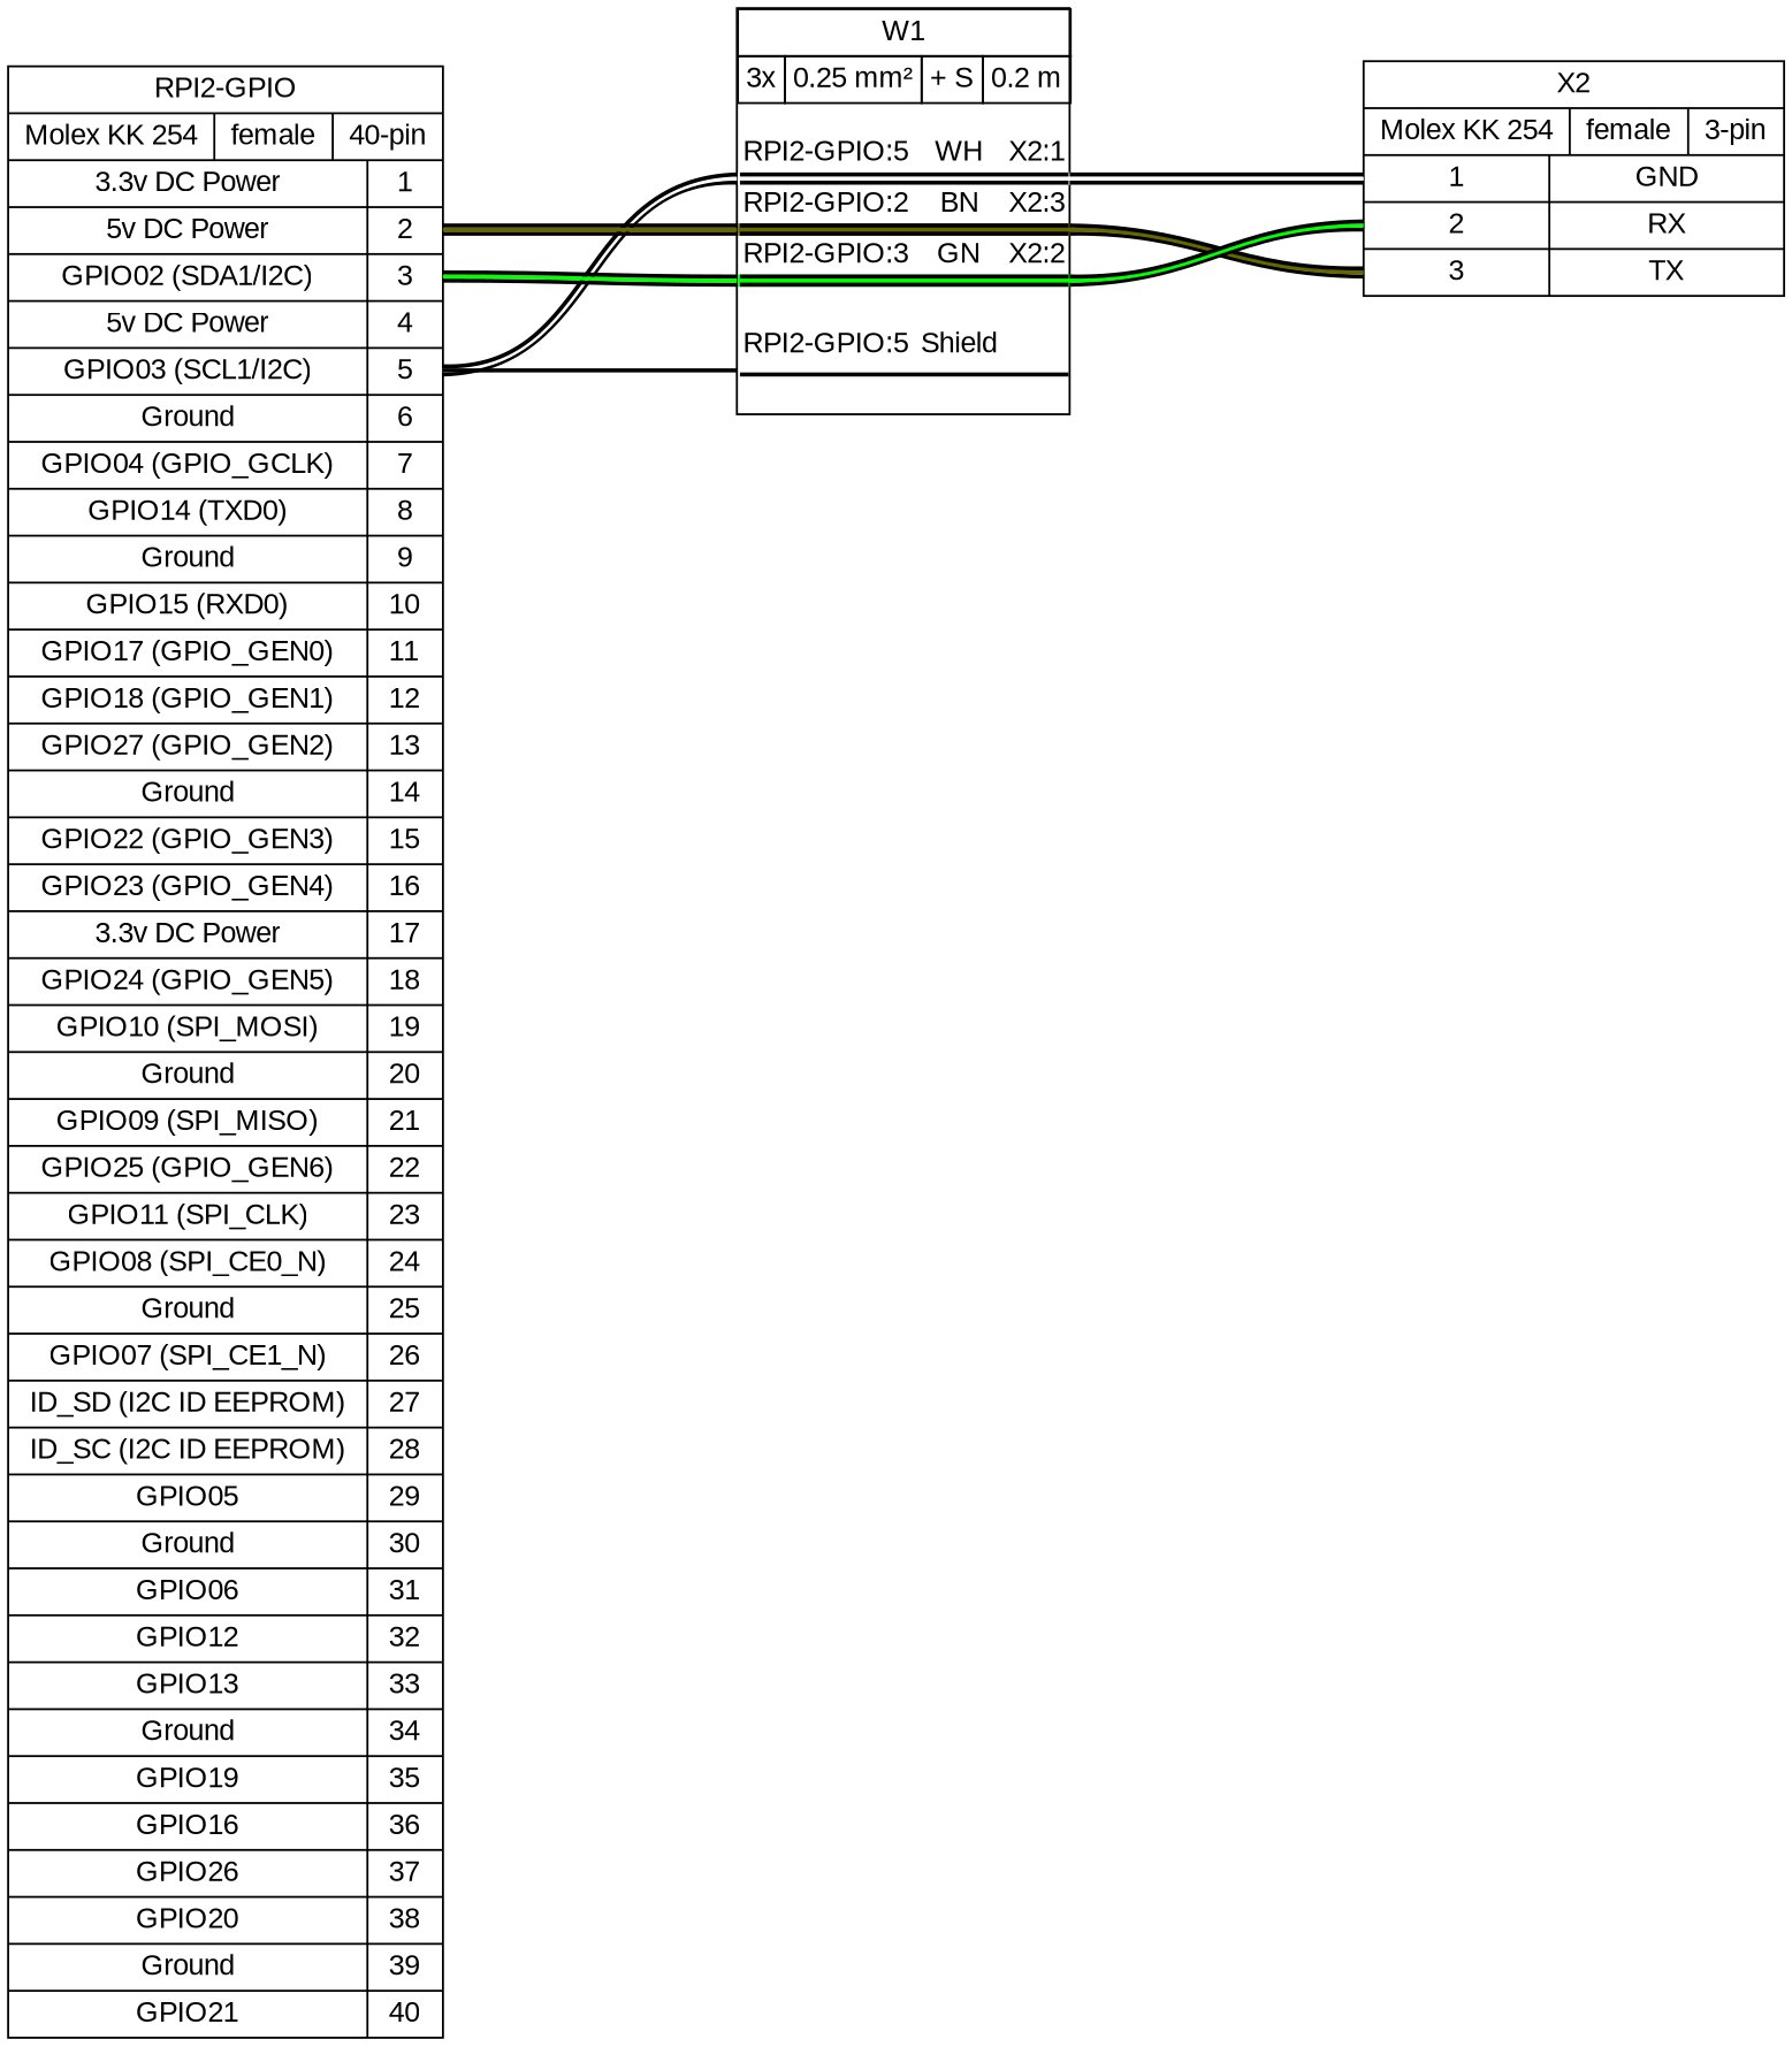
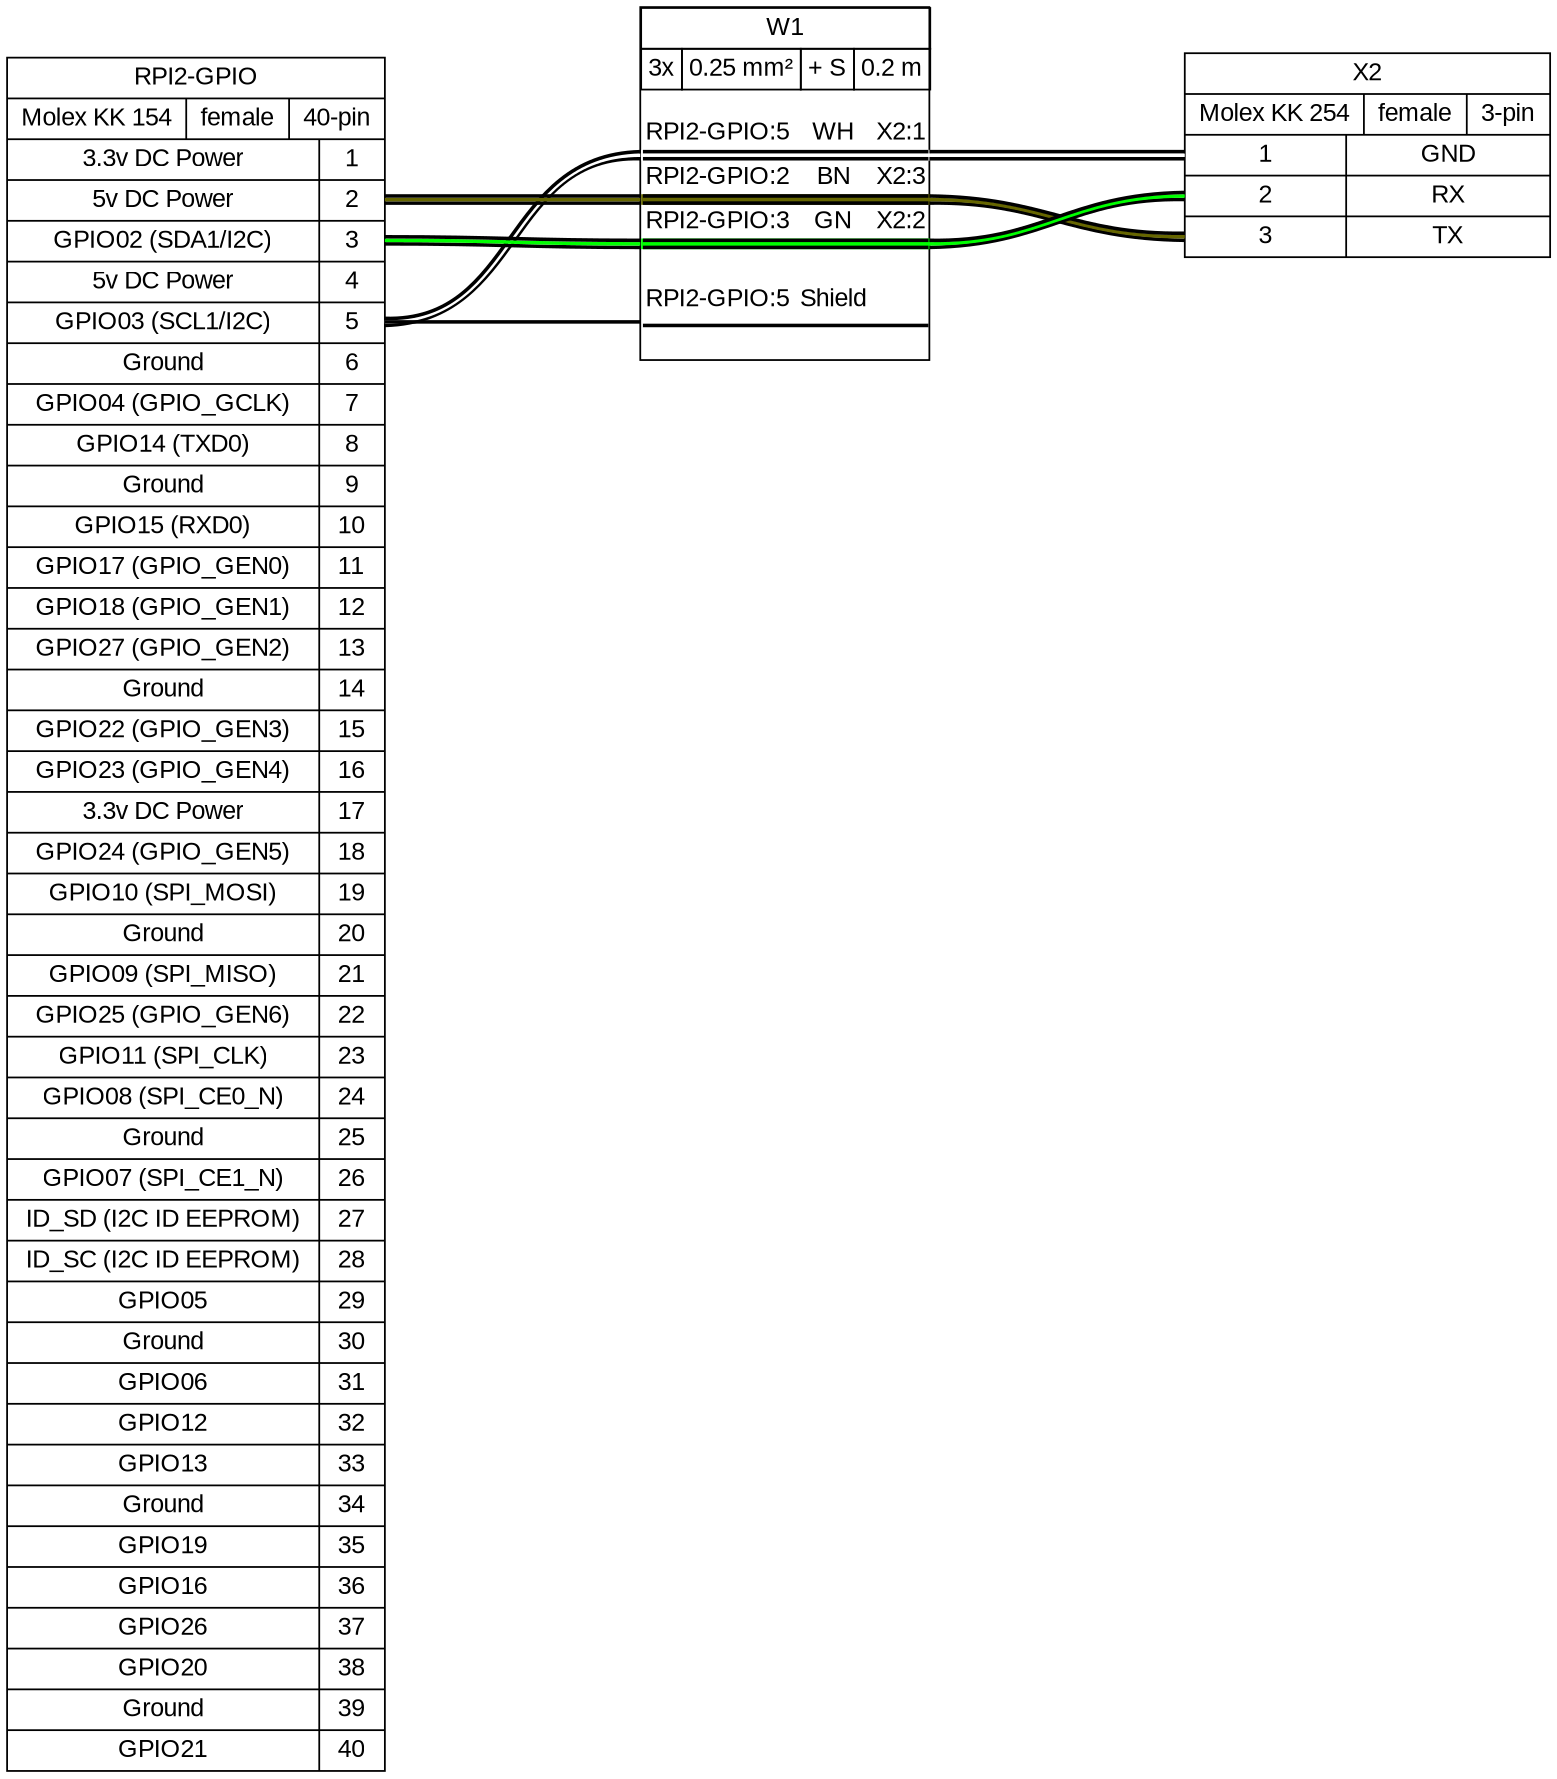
  graph {
    bgcolor=white
    fontname=arial
    nodesep=0.33
    rankdir=LR
    ranksep=2
    node [fillcolor=white fontname=arial shape=record style=filled]
    edge [color="#000000:#ffffff:#000000" fontname=arial style=bold tailport="p5r:e"]
-   n1 [label="RPI2-GPIO|{Molex KK 254|female|40-pin}|{{3.3v DC Power|5v DC Power|GPIO02 (SDA1/I2C)|5v DC Power|GPIO03 (SCL1/I2C)|Ground|GPIO04 (GPIO_GCLK)|GPIO14 (TXD0)|Ground|GPIO15 (RXD0)|GPIO17 (GPIO_GEN0)|GPIO18 (GPIO_GEN1)|GPIO27 (GPIO_GEN2)|Ground|GPIO22 (GPIO_GEN3)|GPIO23 (GPIO_GEN4)|3.3v DC Power|GPIO24 (GPIO_GEN5)|GPIO10 (SPI_MOSI)|Ground|GPIO09 (SPI_MISO)|GPIO25 (GPIO_GEN6)|GPIO11 (SPI_CLK)|GPIO08 (SPI_CE0_N)|Ground|GPIO07 (SPI_CE1_N)|ID_SD (I2C ID EEPROM)|ID_SC (I2C ID EEPROM)|GPIO05|Ground|GPIO06|GPIO12|GPIO13|Ground|GPIO19|GPIO16|GPIO26|GPIO20|Ground|GPIO21}|{<p1r>1|<p2r>2|<p3r>3|<p4r>4|<p5r>5|<p6r>6|<p7r>7|<p8r>8|<p9r>9|<p10r>10|<p11r>11|<p12r>12|<p13r>13|<p14r>14|<p15r>15|<p16r>16|<p17r>17|<p18r>18|<p19r>19|<p20r>20|<p21r>21|<p22r>22|<p23r>23|<p24r>24|<p25r>25|<p26r>26|<p27r>27|<p28r>28|<p29r>29|<p30r>30|<p31r>31|<p32r>32|<p33r>33|<p34r>34|<p35r>35|<p36r>36|<p37r>37|<p38r>38|<p39r>39|<p40r>40}}"]
+   n1 [label="RPI2-GPIO|{Molex KK 154|female|40-pin}|{{3.3v DC Power|5v DC Power|GPIO02 (SDA1/I2C)|5v DC Power|GPIO03 (SCL1/I2C)|Ground|GPIO04 (GPIO_GCLK)|GPIO14 (TXD0)|Ground|GPIO15 (RXD0)|GPIO17 (GPIO_GEN0)|GPIO18 (GPIO_GEN1)|GPIO27 (GPIO_GEN2)|Ground|GPIO22 (GPIO_GEN3)|GPIO23 (GPIO_GEN4)|3.3v DC Power|GPIO24 (GPIO_GEN5)|GPIO10 (SPI_MOSI)|Ground|GPIO09 (SPI_MISO)|GPIO25 (GPIO_GEN6)|GPIO11 (SPI_CLK)|GPIO08 (SPI_CE0_N)|Ground|GPIO07 (SPI_CE1_N)|ID_SD (I2C ID EEPROM)|ID_SC (I2C ID EEPROM)|GPIO05|Ground|GPIO06|GPIO12|GPIO13|Ground|GPIO19|GPIO16|GPIO26|GPIO20|Ground|GPIO21}|{<p1r>1|<p2r>2|<p3r>3|<p4r>4|<p5r>5|<p6r>6|<p7r>7|<p8r>8|<p9r>9|<p10r>10|<p11r>11|<p12r>12|<p13r>13|<p14r>14|<p15r>15|<p16r>16|<p17r>17|<p18r>18|<p19r>19|<p20r>20|<p21r>21|<p22r>22|<p23r>23|<p24r>24|<p25r>25|<p26r>26|<p27r>27|<p28r>28|<p29r>29|<p30r>30|<p31r>31|<p32r>32|<p33r>33|<p34r>34|<p35r>35|<p36r>36|<p37r>37|<p38r>38|<p39r>39|<p40r>40}}"]
    n2 [label=<<table border="0" cellspacing="0" cellpadding="0"><tr><td><table border="0" cellspacing="0" cellpadding="3" cellborder="1"><tr><td colspan="4">W1</td></tr><tr><td>3x</td><td>0.25 mm²</td><td>+ S</td><td>0.2 m</td></tr></table></td></tr><tr><td>&nbsp;</td></tr><tr><td><table border="0" cellspacing="0" cellborder="0"><tr><td>RPI2-GPIO:5</td><td>WH</td><td>X2:1</td></tr><tr><td colspan="3" cellpadding="0" height="6" bgcolor="#ffffff" border="2" sides="tb" port="w1"></td></tr><tr><td>RPI2-GPIO:2</td><td>BN</td><td>X2:3</td></tr><tr><td colspan="3" cellpadding="0" height="6" bgcolor="#666600" border="2" sides="tb" port="w2"></td></tr><tr><td>RPI2-GPIO:3</td><td>GN</td><td>X2:2</td></tr><tr><td colspan="3" cellpadding="0" height="6" bgcolor="#00ff00" border="2" sides="tb" port="w3"></td></tr><tr><td>&nbsp;</td></tr><tr><td>RPI2-GPIO:5</td><td>Shield</td><td><!-- s_out --></td></tr><tr><td colspan="3" cellpadding="0" height="6" border="2" sides="b" port="ws"></td></tr><tr><td>&nbsp;</td></tr></table></td></tr></table>> margin=0 shape=box style=""]
    n3 [label="X2|{Molex KK 254|female|3-pin}|{{<p1l>1|<p2l>2|<p3l>3}|{GND|RX|TX}}"]
    n1 -- n2 [headport="w1:w"]
    n1 -- n2 [color="#000000:#666600:#000000" headport="w2:w" tailport="p2r:e"]
    n1 -- n2 [color="#000000:#00ff00:#000000" headport="w3:w" tailport="p3r:e"]
    n1 -- n2 [color="#000000" headport="ws:w"]
    n2 -- n3 [headport="p1l:w" tailport="w1:e"]
    n2 -- n3 [color="#000000:#666600:#000000" headport="p3l:w" tailport="w2:e"]
    n2 -- n3 [color="#000000:#00ff00:#000000" headport="p2l:w" tailport="w3:e"]
  }
